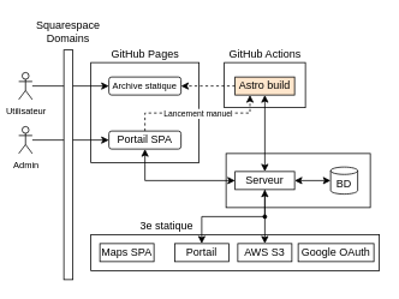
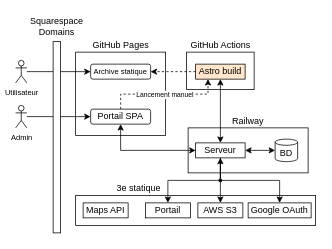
  <mxCell id="0" />
  <mxCell id="1" parent="0" />
  <mxCell id="2" value="" style="rounded=0;whiteSpace=wrap;html=1;" parent="1" vertex="1"><mxGeometry x="248" y="69" width="90" height="50" as="geometry" /></mxCell>
  <mxCell id="3" value="" style="rounded=0;whiteSpace=wrap;html=1;" parent="1" vertex="1"><mxGeometry x="100" y="260" width="320" height="40" as="geometry" /></mxCell>
  <mxCell id="4" value="" style="rounded=0;whiteSpace=wrap;html=1;" parent="1" vertex="1"><mxGeometry x="250" y="170" width="160" height="60" as="geometry" /></mxCell>
  <mxCell id="5" value="" style="rounded=0;whiteSpace=wrap;html=1;" parent="1" vertex="1"><mxGeometry x="100" y="69" width="120" height="111" as="geometry" /></mxCell>
  <mxCell id="6" value="Archive statique" style="rounded=1;whiteSpace=wrap;html=1;fontSize=10;" parent="1" vertex="1"><mxGeometry x="120" y="85" width="80" height="20" as="geometry" /></mxCell>
  <mxCell id="7" style="edgeStyle=orthogonalEdgeStyle;rounded=0;orthogonalLoop=1;jettySize=auto;html=1;entryX=0;entryY=0.5;entryDx=0;entryDy=0;" parent="1" source="8" target="6" edge="1"><mxGeometry relative="1" as="geometry" /></mxCell>
  <mxCell id="8" value="Utilisateur" style="shape=umlActor;verticalLabelPosition=bottom;verticalAlign=top;html=1;outlineConnect=0;fontSize=10;" parent="1" vertex="1"><mxGeometry x="20" y="80" width="15" height="30" as="geometry" /></mxCell>
  <mxCell id="9" style="edgeStyle=orthogonalEdgeStyle;rounded=0;orthogonalLoop=1;jettySize=auto;html=1;entryX=1;entryY=0.5;entryDx=0;entryDy=0;dashed=1;" parent="1" source="10" target="6" edge="1"><mxGeometry relative="1" as="geometry" /></mxCell>
  <mxCell id="10" value="Astro build" style="rounded=0;whiteSpace=wrap;html=1;fillColor=#ffe6cc;" parent="1" vertex="1"><mxGeometry x="260" y="85" width="66" height="20" as="geometry" /></mxCell>
  <mxCell id="11" value="Squarespace&lt;div&gt;Domains&lt;/div&gt;" style="text;html=1;align=center;verticalAlign=middle;whiteSpace=wrap;rounded=0;" parent="1" vertex="1"><mxGeometry x="35" y="20" width="80" height="30" as="geometry" /></mxCell>
  <mxCell id="12" style="edgeStyle=orthogonalEdgeStyle;rounded=0;orthogonalLoop=1;jettySize=auto;html=1;entryX=0;entryY=0.5;entryDx=0;entryDy=0;" parent="1" source="13" target="16" edge="1"><mxGeometry relative="1" as="geometry" /></mxCell>
  <mxCell id="13" value="Admin" style="shape=umlActor;verticalLabelPosition=bottom;verticalAlign=top;html=1;outlineConnect=0;fontSize=10;" parent="1" vertex="1"><mxGeometry x="20" y="140" width="15" height="30" as="geometry" /></mxCell>
  <mxCell id="14" style="edgeStyle=orthogonalEdgeStyle;rounded=0;orthogonalLoop=1;jettySize=auto;html=1;exitX=0.5;exitY=0;exitDx=0;exitDy=0;entryX=0.25;entryY=1;entryDx=0;entryDy=0;dashed=1;" parent="1" source="16" target="10" edge="1"><mxGeometry relative="1" as="geometry" /></mxCell>
  <mxCell id="15" value="Lancement manuel" style="edgeLabel;html=1;align=center;verticalAlign=middle;resizable=0;points=[];fontSize=9;" parent="14" vertex="1" connectable="0"><mxGeometry x="-0.008" relative="1" as="geometry"><mxPoint as="offset" /></mxGeometry></mxCell>
  <mxCell id="16" value="Portail SPA" style="rounded=1;whiteSpace=wrap;html=1;" parent="1" vertex="1"><mxGeometry x="120" y="145" width="80" height="20" as="geometry" /></mxCell>
  <mxCell id="17" value="GitHub Pages" style="text;html=1;align=center;verticalAlign=middle;whiteSpace=wrap;rounded=0;" parent="1" vertex="1"><mxGeometry x="121" y="50" width="79" height="19" as="geometry" /></mxCell>
  <mxCell id="18" value="" style="rounded=0;whiteSpace=wrap;html=1;" parent="1" vertex="1"><mxGeometry x="70" y="55" width="10" height="255" as="geometry" /></mxCell>
  <mxCell id="19" style="edgeStyle=orthogonalEdgeStyle;rounded=0;orthogonalLoop=1;jettySize=auto;html=1;exitX=1;exitY=0.5;exitDx=0;exitDy=0;startArrow=classic;startFill=1;" parent="1" source="25" target="26" edge="1"><mxGeometry relative="1" as="geometry" /></mxCell>
  <mxCell id="20" style="edgeStyle=orthogonalEdgeStyle;rounded=0;orthogonalLoop=1;jettySize=auto;html=1;entryX=0.5;entryY=1;entryDx=0;entryDy=0;startArrow=classic;startFill=1;" parent="1" source="25" target="10" edge="1"><mxGeometry relative="1" as="geometry" /></mxCell>
  <mxCell id="21" style="edgeStyle=orthogonalEdgeStyle;rounded=0;orthogonalLoop=1;jettySize=auto;html=1;entryX=0.5;entryY=1;entryDx=0;entryDy=0;startArrow=classic;startFill=1;" parent="1" source="25" target="16" edge="1"><mxGeometry relative="1" as="geometry" /></mxCell>
  <mxCell id="22" style="edgeStyle=orthogonalEdgeStyle;rounded=0;orthogonalLoop=1;jettySize=auto;html=1;entryX=0.5;entryY=0;entryDx=0;entryDy=0;startArrow=classic;startFill=1;" parent="1" source="25" target="29" edge="1"><mxGeometry relative="1" as="geometry"><Array as="points"><mxPoint x="293" y="240" /><mxPoint x="223" y="240" /></Array></mxGeometry></mxCell>
  <mxCell id="23" style="edgeStyle=orthogonalEdgeStyle;rounded=0;orthogonalLoop=1;jettySize=auto;html=1;exitX=0.5;exitY=1;exitDx=0;exitDy=0;entryX=0.5;entryY=0;entryDx=0;entryDy=0;" parent="1" source="25" target="30" edge="1"><mxGeometry relative="1" as="geometry" /></mxCell>
+ <mxCell id="24" style="edgeStyle=orthogonalEdgeStyle;rounded=0;orthogonalLoop=1;jettySize=auto;html=1;exitX=0.5;exitY=1;exitDx=0;exitDy=0;entryX=0.5;entryY=0;entryDx=0;entryDy=0;" parent="1" source="25" target="34" edge="1"><mxGeometry relative="1" as="geometry" /></mxCell>
  <mxCell id="25" value="Serveur" style="rounded=0;whiteSpace=wrap;html=1;" parent="1" vertex="1"><mxGeometry x="260" y="190" width="66" height="20" as="geometry" /></mxCell>
  <mxCell id="26" value="BD" style="shape=cylinder3;whiteSpace=wrap;html=1;boundedLbl=1;backgroundOutline=1;size=4.093;" parent="1" vertex="1"><mxGeometry x="366" y="185" width="30" height="30" as="geometry" /></mxCell>
+ <mxCell id="27" value="Railway" style="text;html=1;align=center;verticalAlign=middle;whiteSpace=wrap;rounded=0;" parent="1" vertex="1"><mxGeometry x="290" y="151" width="80" height="19" as="geometry" /></mxCell>
  <mxCell id="28" value="3e statique" style="text;html=1;align=left;verticalAlign=middle;whiteSpace=wrap;rounded=0;" parent="1" vertex="1"><mxGeometry x="153" y="241" width="100" height="19" as="geometry" /></mxCell>
  <mxCell id="29" value="Portail" style="rounded=0;whiteSpace=wrap;html=1;" parent="1" vertex="1"><mxGeometry x="193" y="270" width="60" height="20" as="geometry" /></mxCell>
  <mxCell id="30" value="AWS S3" style="rounded=0;whiteSpace=wrap;html=1;" parent="1" vertex="1"><mxGeometry x="263" y="270" width="60" height="20" as="geometry" /></mxCell>
  <mxCell id="31" value="GitHub Actions" style="text;html=1;align=center;verticalAlign=middle;whiteSpace=wrap;rounded=0;" parent="1" vertex="1"><mxGeometry x="249.75" y="50" width="86.5" height="19" as="geometry" /></mxCell>
- <mxCell id="32" value="Maps SPA" style="rounded=0;whiteSpace=wrap;html=1;" parent="1" vertex="1"><mxGeometry x="110" y="270" width="60" height="20" as="geometry" /></mxCell>
+ <mxCell id="32" value="Maps API" style="rounded=0;whiteSpace=wrap;html=1;" parent="1" vertex="1"><mxGeometry x="110" y="270" width="60" height="20" as="geometry" /></mxCell>
  <mxCell id="33" value="" style="ellipse;whiteSpace=wrap;html=1;aspect=fixed;fillColor=#000000;" parent="1" vertex="1"><mxGeometry x="291" y="238" width="4" height="4" as="geometry" /></mxCell>
  <mxCell id="34" value="Google OAuth" style="rounded=0;whiteSpace=wrap;html=1;" parent="1" vertex="1"><mxGeometry x="330" y="270" width="84" height="20" as="geometry" /></mxCell>
